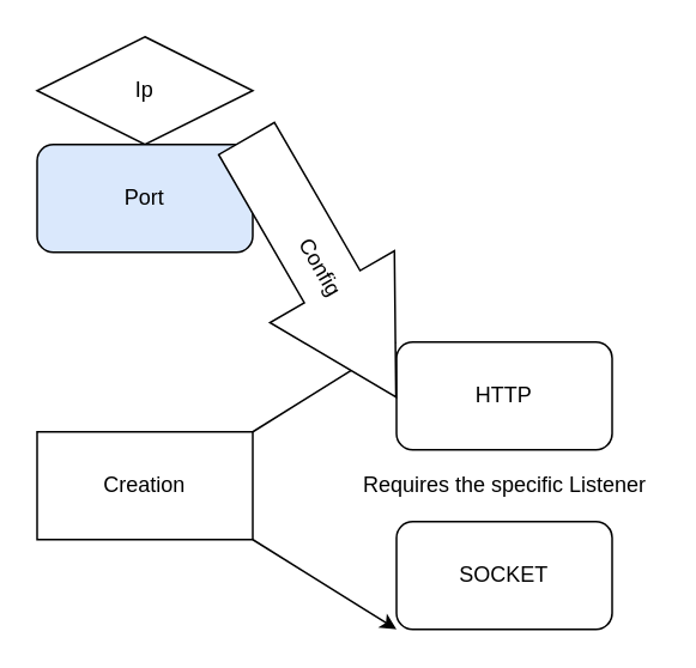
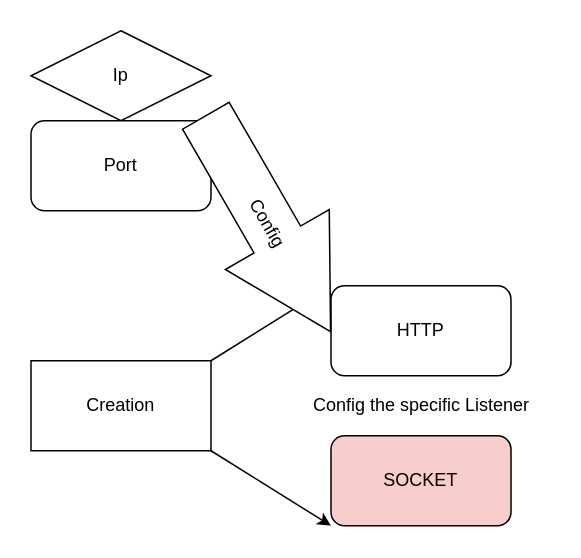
  <mxCell id="0" />
  <mxCell id="1" parent="0" />
  <mxCell id="2" value="Ip" style="rhombus;whiteSpace=wrap;html=1;" vertex="1" parent="1"><mxGeometry y="20" width="120" height="60" as="geometry" x="20" /></mxCell>
- <mxCell id="3" value="Port" style="rounded=1;whiteSpace=wrap;html=1;fillColor=#dae8fc;" vertex="1" parent="1"><mxGeometry y="80" width="120" height="60" as="geometry" x="20" /></mxCell>
+ <mxCell id="3" value="Port" style="rounded=1;whiteSpace=wrap;html=1;" vertex="1" parent="1"><mxGeometry y="80" width="120" height="60" as="geometry" x="20" /></mxCell>
  <mxCell id="4" style="edgeStyle=none;html=1;exitX=1;exitY=0;exitDx=0;exitDy=0;" edge="1" parent="1" source="6"><mxGeometry relative="1" as="geometry"><mxPoint x="220" y="190" as="targetPoint" /></mxGeometry></mxCell>
  <mxCell id="5" style="edgeStyle=none;html=1;exitX=1;exitY=1;exitDx=0;exitDy=0;" edge="1" parent="1" source="6"><mxGeometry relative="1" as="geometry"><mxPoint x="220" y="350" as="targetPoint" /></mxGeometry></mxCell>
  <mxCell id="6" value="Creation" style="whiteSpace=wrap;html=1;rounded=0;" vertex="1" parent="1"><mxGeometry y="240" width="120" height="60" as="geometry" x="20" /></mxCell>
  <mxCell id="7" value="HTTP" style="rounded=1;whiteSpace=wrap;html=1;" vertex="1" parent="1"><mxGeometry x="220" y="190" width="120" height="60" as="geometry" /></mxCell>
- <mxCell id="8" value="SOCKET" style="rounded=1;whiteSpace=wrap;html=1;" vertex="1" parent="1"><mxGeometry x="220" y="290" width="120" height="60" as="geometry" /></mxCell>
- <mxCell id="9" value="Requires the specific Listener" style="text;html=1;align=center;verticalAlign=middle;resizable=0;points=[];autosize=1;strokeColor=none;fillColor=none;" vertex="1" parent="1"><mxGeometry x="195" y="260" width="170" height="20" as="geometry" /></mxCell>
+ <mxCell id="8" value="SOCKET" style="rounded=1;whiteSpace=wrap;html=1;fillColor=#f8cecc;" vertex="1" parent="1"><mxGeometry x="220" y="290" width="120" height="60" as="geometry" /></mxCell>
+ <mxCell id="9" value="Config the specific Listener" style="text;html=1;align=center;verticalAlign=middle;resizable=0;points=[];autosize=1;strokeColor=none;fillColor=none;" vertex="1" parent="1"><mxGeometry x="195" y="260" width="170" height="20" as="geometry" /></mxCell>
  <mxCell id="10" value="Config" style="shape=singleArrow;whiteSpace=wrap;html=1;arrowWidth=0.448;arrowSize=0.427;rotation=60;" vertex="1" parent="1"><mxGeometry x="95" y="108.66" width="166.29" height="80" as="geometry" /></mxCell>
